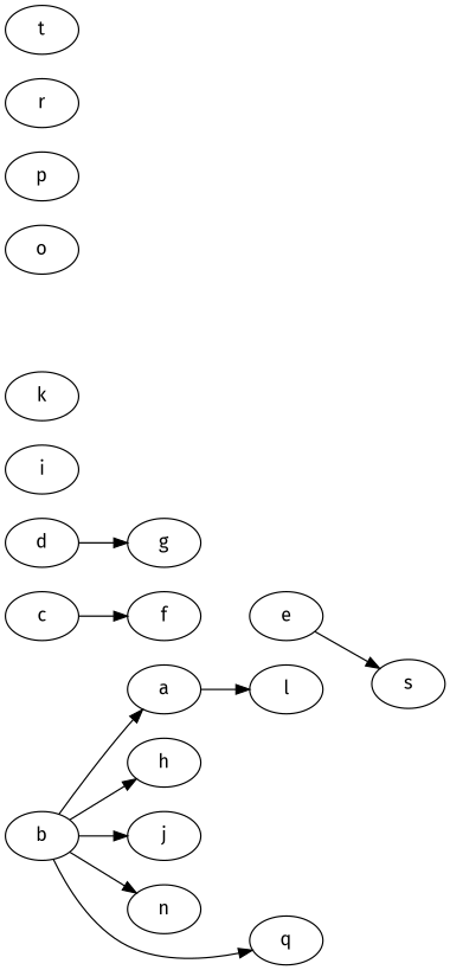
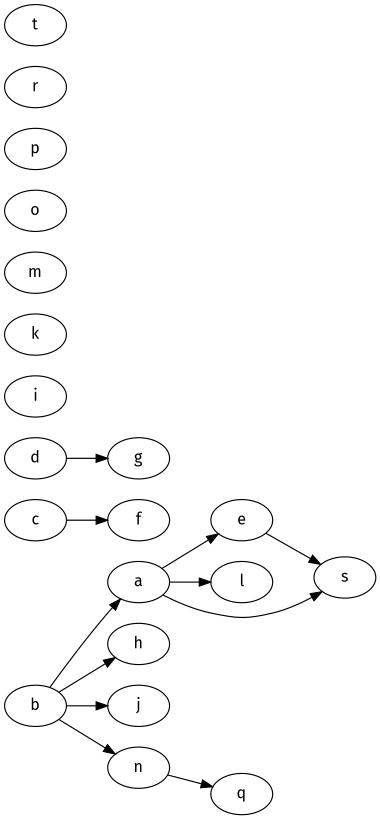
  digraph {
    fontname="Fira Sans"
    rankdir=LR
    node [Weight=97 fontname="Fira Sans"]
    edge [fontname="Fira Sans"]
    a [Weight=3]
    e [Weight=99]
    l [Weight=22]
    s
    b [Weight=8]
    h [Weight=67]
    j [Weight=7]
    n [Weight=82]
    q [Weight=19]
    c [Weight=69]
    f [Weight=4]
    d [Weight=5]
    g [Weight=34]
    i
    k [Weight=72]
+   m [Weight=58]
    o [Weight=75]
    p
    r [Weight=8]
    t [Weight=17]
+   a -> e [Weight=17]
    a -> l [Weight=56]
+   a -> s [Weight=40]
    e -> s [Weight=58]
    b -> a [Weight=25]
    b -> h [Weight=41]
    b -> j [Weight=83]
    b -> n [Weight=70]
-   b -> q [Weight=84]
+   n -> q [Weight=84]
    c -> f [Weight=2]
    d -> g [Weight=23]
  }
